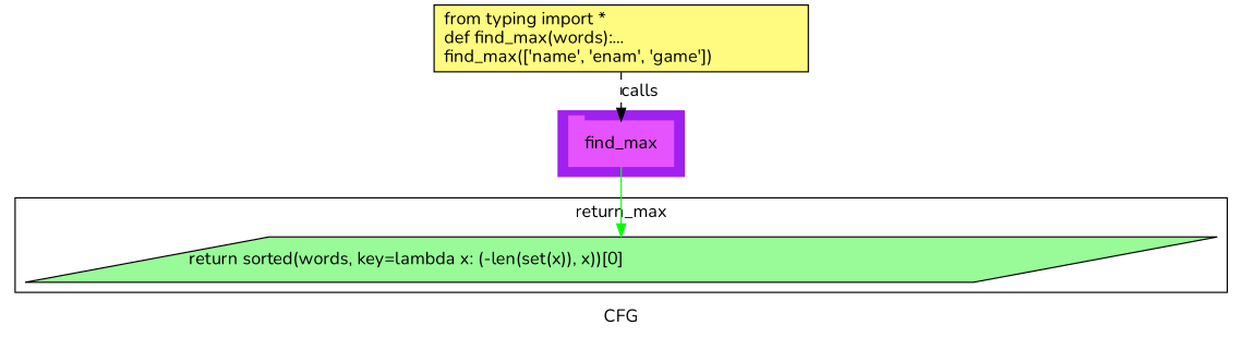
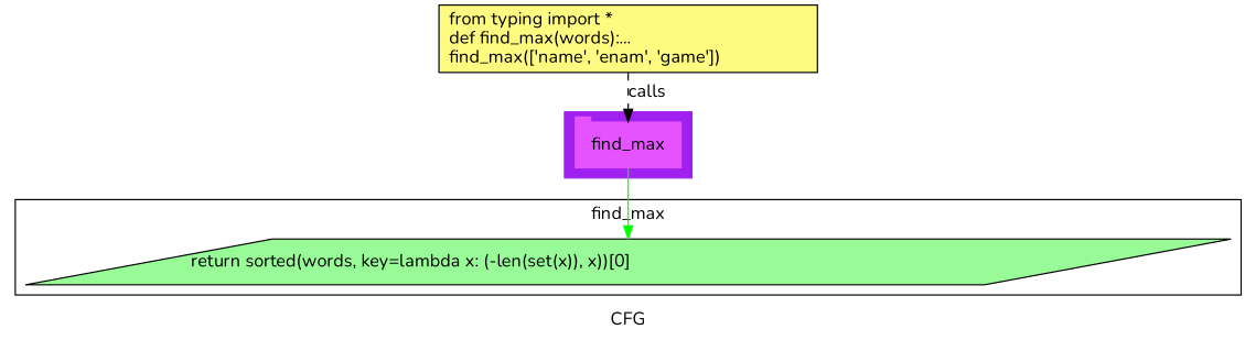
  digraph {
    compound=True
    fontname=Nunito
    label=CFG
    pack=False
    rankdir=TB
    ranksep=0.02
    node [fontname=Nunito style="filled,solid"]
    edge [fontname=Nunito]
    n1 [color="#E552FF" height=0.5 label=find_max linenum="[7]" shape=tab style=filled width=1.1528]
    n2 [fillcolor="#98fb98" height=0.5 label="return sorted(words, key=lambda x: (-len(set(x)), x))[0]\l" linenum="[5]" shape=parallelogram width=12.679]
    n3 [fillcolor="#FFFB81" height=0.73611 label="from typing import *\ldef find_max(words):...\lfind_max(['name', 'enam', 'game'])\l" linenum="[1]" shape=rectangle width=4.125]
    subgraph cluster_1 {
      color=purple
      compound=true
      label=""
      shape=tab
      style=filled
      n1
    }
    subgraph cluster_2 {
-     label=return_max
+     label=find_max
      n2
    }
    n1 -> n2 [color=green]
    n3 -> n1 [label=calls style=dashed]
  }
